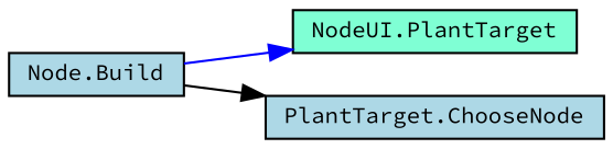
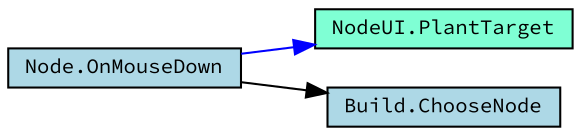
  digraph {
    fontname="Source Code Pro"
    rankdir=RL
    node [color=black fillcolor=lightblue fontname="Source Code Pro" fontsize=10 shape=record style=filled]
    edge [dir=back fontname="Source Code Pro" fontsize=10 labelfontname=Helvetica labelfontsize=10 style=solid]
    n1 [fillcolor=aquamarine fontcolor=black height=0.2 label="NodeUI.PlantTarget" width=0.4]
-   n2 [height=0.2 label="Node.Build" width=0.4]
-   n3 [height=0.2 label="PlantTarget.ChooseNode" width=0.4]
+   n2 [height=0.2 label="Node.OnMouseDown" width=0.4]
+   n3 [height=0.2 label="Build.ChooseNode" width=0.4]
    n1 -> n2 [color=blue]
    n3 -> n2 [color=black]
  }
